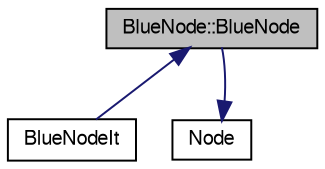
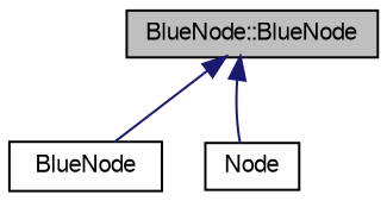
  digraph {
    node [color=black fillcolor=white fontname=FreeSans fontsize=10 shape=record style=filled]
    edge [color=midnightblue dir=back fontname=FreeSans fontsize=10 labelfontname=FreeSans labelfontsize=10 style=solid]
    n1 [fillcolor=grey75 fontcolor=black height=0.2 label="BlueNode::BlueNode" width=0.4]
-   n2 [height=0.2 label=BlueNodeIt width=0.4]
+   n2 [height=0.2 label=BlueNode width=0.4]
    n3 [height=0.2 label="Node" width=0.4]
    n1 -> n2
-   n3 -> n1
+   n1 -> n3
  }
